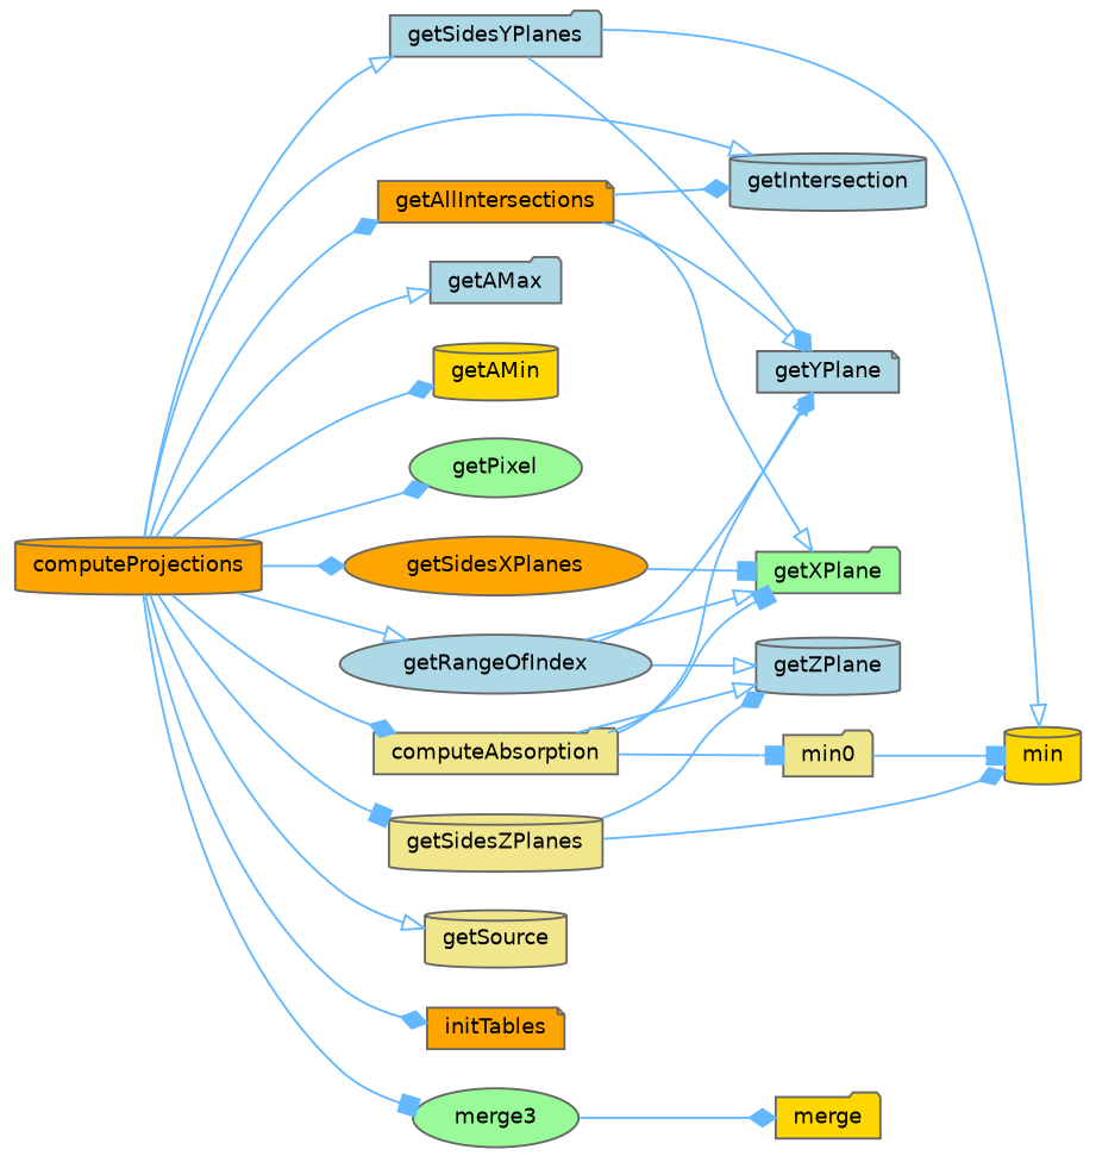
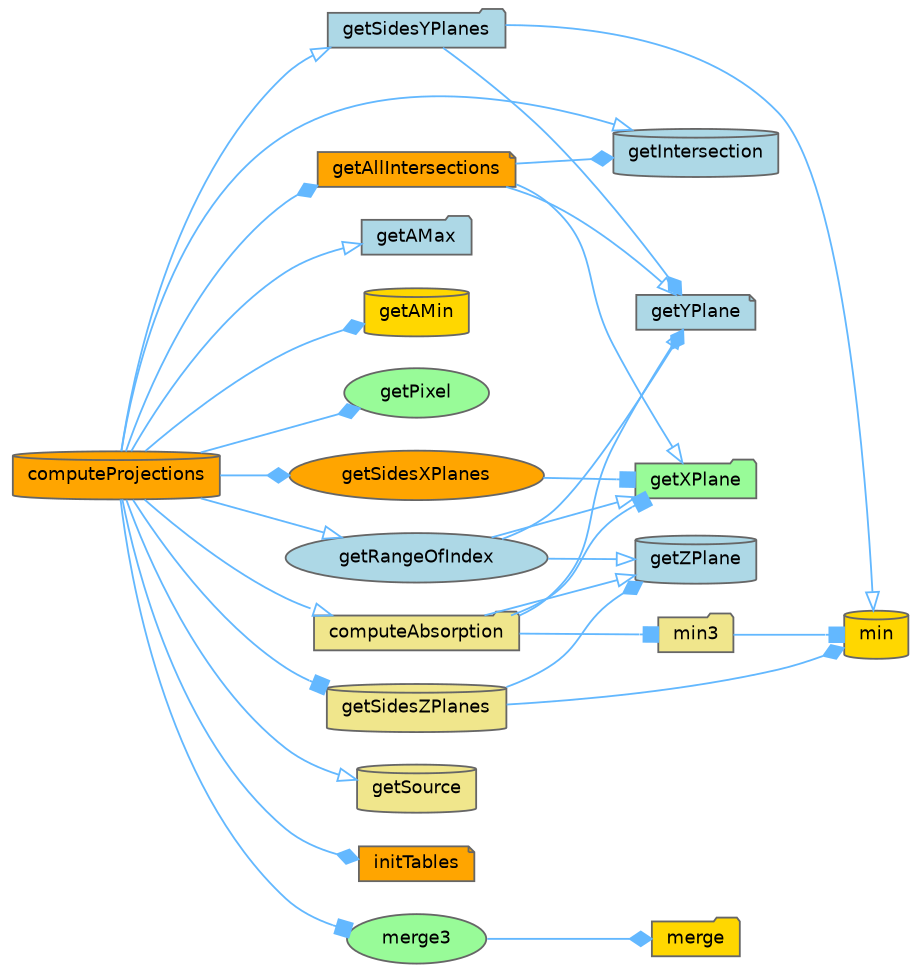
  digraph {
    rankdir=LR
    node [color=grey40 fillcolor=lightblue fontname=Helvetica fontsize=10 shape=cylinder style=filled]
    edge [arrowhead=diamond color=steelblue1 fontname=Helvetica fontsize=10 labelfontname=Helvetica labelfontsize=10 style=solid]
    n1 [color=gray40 fillcolor=orange fontcolor=black height=0.2 label=computeProjections width=0.4]
    n2 [fillcolor=khaki height=0.2 label=computeAbsorption shape=folder width=0.4]
    n3 [fillcolor=orange height=0.2 label=getAllIntersections shape=note width=0.4]
    n4 [height=0.2 label=getIntersection width=0.4]
    n5 [height=0.2 label=getAMax shape=folder width=0.4]
    n6 [fillcolor=gold height=0.2 label=getAMin width=0.4]
    n7 [fillcolor=palegreen height=0.2 label=getPixel shape=ellipse width=0.4]
    n8 [height=0.2 label=getRangeOfIndex shape=ellipse width=0.4]
    n9 [fillcolor=orange height=0.2 label=getSidesXPlanes shape=ellipse width=0.4]
    n10 [height=0.2 label=getSidesYPlanes shape=folder width=0.4]
    n11 [fillcolor=khaki height=0.2 label=getSidesZPlanes width=0.4]
    n12 [fillcolor=khaki height=0.2 label=getSource width=0.4]
    n13 [fillcolor=orange height=0.2 label=initTables shape=note width=0.4]
    n14 [fillcolor=palegreen height=0.2 label=merge3 shape=ellipse width=0.4]
    n15 [fillcolor=palegreen height=0.2 label=getXPlane shape=folder width=0.4]
    n16 [height=0.2 label=getYPlane shape=note width=0.4]
    n17 [height=0.2 label=getZPlane width=0.4]
-   n18 [fillcolor=khaki height=0.2 label=min0 shape=folder width=0.4]
+   n18 [fillcolor=khaki height=0.2 label=min3 shape=folder width=0.4]
    n19 [fillcolor=gold height=0.2 label=min width=0.4]
    n20 [fillcolor=gold height=0.2 label=merge shape=folder width=0.4]
-   n1 -> n2
+   n1 -> n2 [arrowhead=onormal]
    n1 -> n3
    n1 -> n4 [arrowhead=onormal]
    n1 -> n5 [arrowhead=onormal]
    n1 -> n6
    n1 -> n7
    n1 -> n8 [arrowhead=onormal]
    n1 -> n9
    n1 -> n10 [arrowhead=onormal]
    n1 -> n11 [arrowhead=box]
    n1 -> n12 [arrowhead=onormal]
    n1 -> n13
    n1 -> n14 [arrowhead=box]
    n2 -> n15 [arrowhead=box]
    n2 -> n16 [arrowhead=onormal]
    n2 -> n17 [arrowhead=onormal]
    n2 -> n18 [arrowhead=box]
    n3 -> n4
    n3 -> n15 [arrowhead=onormal]
    n3 -> n16 [arrowhead=onormal]
    n8 -> n15 [arrowhead=onormal]
    n8 -> n16
    n8 -> n17 [arrowhead=onormal]
    n9 -> n15 [arrowhead=box]
    n10 -> n16
    n10 -> n19 [arrowhead=onormal]
    n11 -> n17
    n11 -> n19
    n14 -> n20
    n18 -> n19 [arrowhead=box]
  }
